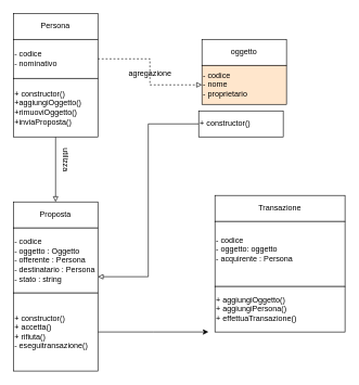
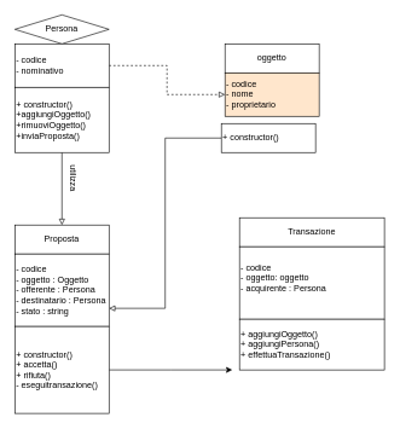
  <mxCell id="0" />
  <mxCell id="1" parent="0" />
- <mxCell id="2" value="Persona" style="rounded=0;whiteSpace=wrap;html=1;" vertex="1" parent="1"><mxGeometry x="20" y="20" width="130" height="40" as="geometry" /></mxCell>
+ <mxCell id="2" value="Persona" style="rhombus;whiteSpace=wrap;html=1;" vertex="1" parent="1"><mxGeometry x="20" y="20" width="130" height="40" as="geometry" /></mxCell>
  <mxCell id="3" style="edgeStyle=orthogonalEdgeStyle;rounded=0;orthogonalLoop=1;jettySize=auto;html=1;exitX=0.5;exitY=1;exitDx=0;exitDy=0;" edge="1" parent="1" source="2" target="2"><mxGeometry relative="1" as="geometry" /></mxCell>
  <mxCell id="4" style="edgeStyle=orthogonalEdgeStyle;rounded=0;orthogonalLoop=1;jettySize=auto;html=1;exitX=1;exitY=0.5;exitDx=0;exitDy=0;entryX=0;entryY=0.5;entryDx=0;entryDy=0;endArrow=block;endFill=0;dashed=1;" edge="1" parent="1" source="5" target="10"><mxGeometry relative="1" as="geometry" /></mxCell>
  <mxCell id="5" value="- codice&lt;div&gt;- nominativo&lt;/div&gt;" style="rounded=0;whiteSpace=wrap;html=1;align=left;" vertex="1" parent="1"><mxGeometry x="20" y="60" width="130" height="60" as="geometry" /></mxCell>
  <mxCell id="6" style="edgeStyle=orthogonalEdgeStyle;rounded=0;orthogonalLoop=1;jettySize=auto;html=1;endArrow=block;endFill=0;" edge="1" parent="1" source="7" target="13"><mxGeometry relative="1" as="geometry" /></mxCell>
  <mxCell id="7" value="+ constructor()&lt;div&gt;+aggiungiOggetto()&lt;/div&gt;&lt;div&gt;+rimuoviOggetto()&lt;/div&gt;&lt;div&gt;+inviaProposta()&lt;/div&gt;" style="rounded=0;whiteSpace=wrap;html=1;align=left;" vertex="1" parent="1"><mxGeometry x="20" y="120" width="130" height="90" as="geometry" /></mxCell>
  <mxCell id="8" value="oggetto" style="rounded=0;whiteSpace=wrap;html=1;" vertex="1" parent="1"><mxGeometry x="310" y="60" width="130" height="40" as="geometry" /></mxCell>
  <mxCell id="9" style="edgeStyle=orthogonalEdgeStyle;rounded=0;orthogonalLoop=1;jettySize=auto;html=1;exitX=0.5;exitY=1;exitDx=0;exitDy=0;" edge="1" source="8" target="8" parent="1"><mxGeometry relative="1" as="geometry" /></mxCell>
  <mxCell id="10" value="- codice&lt;div&gt;- nome&lt;/div&gt;&lt;div&gt;- proprietario&lt;/div&gt;" style="rounded=0;whiteSpace=wrap;html=1;align=left;fillColor=#ffe6cc;" vertex="1" parent="1"><mxGeometry x="310" y="100" width="130" height="60" as="geometry" /></mxCell>
  <mxCell id="11" style="edgeStyle=orthogonalEdgeStyle;rounded=0;orthogonalLoop=1;jettySize=auto;html=1;entryX=1;entryY=0.75;entryDx=0;entryDy=0;endArrow=block;endFill=0;" edge="1" parent="1" source="12" target="14"><mxGeometry relative="1" as="geometry" /></mxCell>
  <mxCell id="12" value="+ constructor()" style="rounded=0;whiteSpace=wrap;html=1;align=left;" vertex="1" parent="1"><mxGeometry x="305" y="170" width="130" height="40" as="geometry" /></mxCell>
  <mxCell id="13" value="Proposta" style="rounded=0;whiteSpace=wrap;html=1;" vertex="1" parent="1"><mxGeometry x="20" y="310" width="130" height="40" as="geometry" /></mxCell>
  <mxCell id="14" value="- codice&lt;div&gt;- oggetto : Oggetto&lt;/div&gt;&lt;div&gt;- offerente : Persona&lt;/div&gt;&lt;div&gt;- destinatario : Persona&lt;/div&gt;&lt;div&gt;- stato : string&lt;/div&gt;" style="rounded=0;whiteSpace=wrap;html=1;align=left;" vertex="1" parent="1"><mxGeometry x="20" y="350" width="130" height="100" as="geometry" /></mxCell>
  <mxCell id="15" style="edgeStyle=orthogonalEdgeStyle;rounded=0;orthogonalLoop=1;jettySize=auto;html=1;" edge="1" parent="1" source="16"><mxGeometry relative="1" as="geometry"><mxPoint x="320" y="510" as="targetPoint" /></mxGeometry></mxCell>
  <mxCell id="16" value="+ constructor()&lt;div&gt;+ accetta()&lt;/div&gt;&lt;div&gt;+ rifiuta()&lt;/div&gt;&lt;div&gt;- eseguitransazione()&lt;/div&gt;" style="rounded=0;whiteSpace=wrap;html=1;align=left;" vertex="1" parent="1"><mxGeometry x="20" y="450" width="130" height="120" as="geometry" /></mxCell>
  <mxCell id="17" value="Transazione" style="rounded=0;whiteSpace=wrap;html=1;" vertex="1" parent="1"><mxGeometry x="330" y="300" width="200" height="40" as="geometry" /></mxCell>
  <mxCell id="18" style="edgeStyle=orthogonalEdgeStyle;rounded=0;orthogonalLoop=1;jettySize=auto;html=1;exitX=0.5;exitY=1;exitDx=0;exitDy=0;" edge="1" source="17" target="17" parent="1"><mxGeometry relative="1" as="geometry" /></mxCell>
  <mxCell id="19" value="&lt;div&gt;- codice&lt;br&gt;&lt;/div&gt;&lt;div&gt;- oggetto: oggetto&lt;/div&gt;&lt;div&gt;- acquirente : Persona&lt;/div&gt;&lt;div&gt;&lt;br&gt;&lt;/div&gt;" style="rounded=0;whiteSpace=wrap;html=1;align=left;" vertex="1" parent="1"><mxGeometry x="330" y="340" width="200" height="100" as="geometry" /></mxCell>
  <mxCell id="20" value="+ aggiungiOggetto()&lt;div&gt;+ aggiungiPersona()&lt;/div&gt;&lt;div&gt;+ effettuaTransazione()&lt;/div&gt;" style="rounded=0;whiteSpace=wrap;html=1;align=left;" vertex="1" parent="1"><mxGeometry x="330" y="440" width="200" height="70" as="geometry" /></mxCell>
- <mxCell id="21" value="agregazione" style="text;html=1;align=center;verticalAlign=middle;resizable=0;points=[];autosize=1;strokeColor=none;fillColor=none;" vertex="1" parent="1"><mxGeometry x="185" y="98" width="90" height="30" as="geometry" /></mxCell>
  <mxCell id="22" value="utilizza" style="text;html=1;align=center;verticalAlign=middle;resizable=0;points=[];autosize=1;strokeColor=none;fillColor=none;rotation=90;" vertex="1" parent="1"><mxGeometry x="70" y="230" width="60" height="30" as="geometry" /></mxCell>
